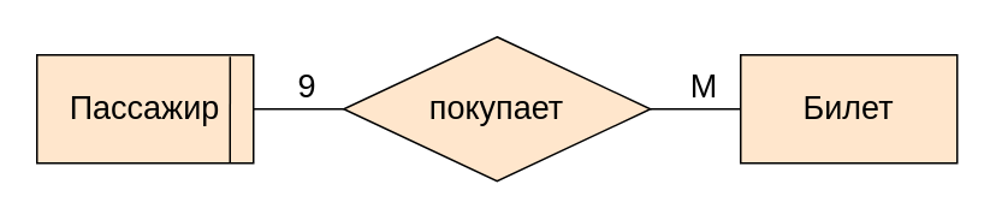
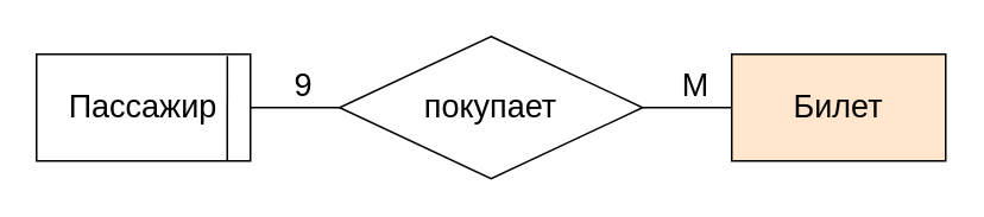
  <mxCell id="0" />
  <mxCell id="1" parent="0" />
- <mxCell id="2" value="&lt;font style=&quot;font-size: 18px&quot;&gt;Пассажир&lt;/font&gt;" style="rounded=0;whiteSpace=wrap;html=1;align=center;fillColor=#ffe6cc;" parent="1" vertex="1"><mxGeometry x="20" y="30" width="120" height="60" as="geometry" /></mxCell>
- <mxCell id="3" value="&lt;font style=&quot;font-size: 18px&quot;&gt;покупает&lt;/font&gt;" style="rhombus;whiteSpace=wrap;html=1;align=center;fillColor=#ffe6cc;" parent="1" vertex="1"><mxGeometry x="190" y="20" width="170" height="80" as="geometry" /></mxCell>
+ <mxCell id="2" value="&lt;font style=&quot;font-size: 18px&quot;&gt;Пассажир&lt;/font&gt;" style="rounded=0;whiteSpace=wrap;html=1;align=center;" parent="1" vertex="1"><mxGeometry x="20" y="30" width="120" height="60" as="geometry" /></mxCell>
+ <mxCell id="3" value="&lt;font style=&quot;font-size: 18px&quot;&gt;покупает&lt;/font&gt;" style="rhombus;whiteSpace=wrap;html=1;align=center;" parent="1" vertex="1"><mxGeometry x="190" y="20" width="170" height="80" as="geometry" /></mxCell>
  <mxCell id="4" value="&lt;font style=&quot;font-size: 18px&quot;&gt;Билет&lt;/font&gt;" style="rounded=0;whiteSpace=wrap;html=1;align=center;fillColor=#ffe6cc;" parent="1" vertex="1"><mxGeometry x="410" y="30" width="120" height="60" as="geometry" /></mxCell>
  <mxCell id="5" value="" style="endArrow=none;html=1;align=center;entryX=0.892;entryY=0.017;entryDx=0;entryDy=0;entryPerimeter=0;" parent="1" target="2" edge="1"><mxGeometry width="50" height="50" relative="1" as="geometry"><mxPoint x="127" y="90" as="sourcePoint" /><mxPoint x="350" y="90" as="targetPoint" /></mxGeometry></mxCell>
  <mxCell id="6" value="" style="endArrow=none;html=1;align=center;exitX=1;exitY=0.5;exitDx=0;exitDy=0;" parent="1" source="2" edge="1"><mxGeometry width="50" height="50" relative="1" as="geometry"><mxPoint x="140" y="110" as="sourcePoint" /><mxPoint x="190" y="60" as="targetPoint" /></mxGeometry></mxCell>
  <mxCell id="7" value="" style="endArrow=none;html=1;align=center;exitX=1;exitY=0.5;exitDx=0;exitDy=0;" parent="1" source="3" edge="1"><mxGeometry width="50" height="50" relative="1" as="geometry"><mxPoint x="370" y="100" as="sourcePoint" /><mxPoint x="410" y="60" as="targetPoint" /></mxGeometry></mxCell>
  <mxCell id="8" value="9" style="text;strokeColor=none;fillColor=none;spacingLeft=4;spacingRight=4;overflow=hidden;rotatable=0;points=[[0,0.5],[1,0.5]];portConstraint=eastwest;fontSize=18;align=center;" parent="1" vertex="1"><mxGeometry x="150" y="30" width="40" height="30" as="geometry" /></mxCell>
  <mxCell id="9" value="М" style="text;strokeColor=none;fillColor=none;spacingLeft=4;spacingRight=4;overflow=hidden;rotatable=0;points=[[0,0.5],[1,0.5]];portConstraint=eastwest;fontSize=18;align=center;" parent="1" vertex="1"><mxGeometry x="370" y="30" width="40" height="30" as="geometry" /></mxCell>
